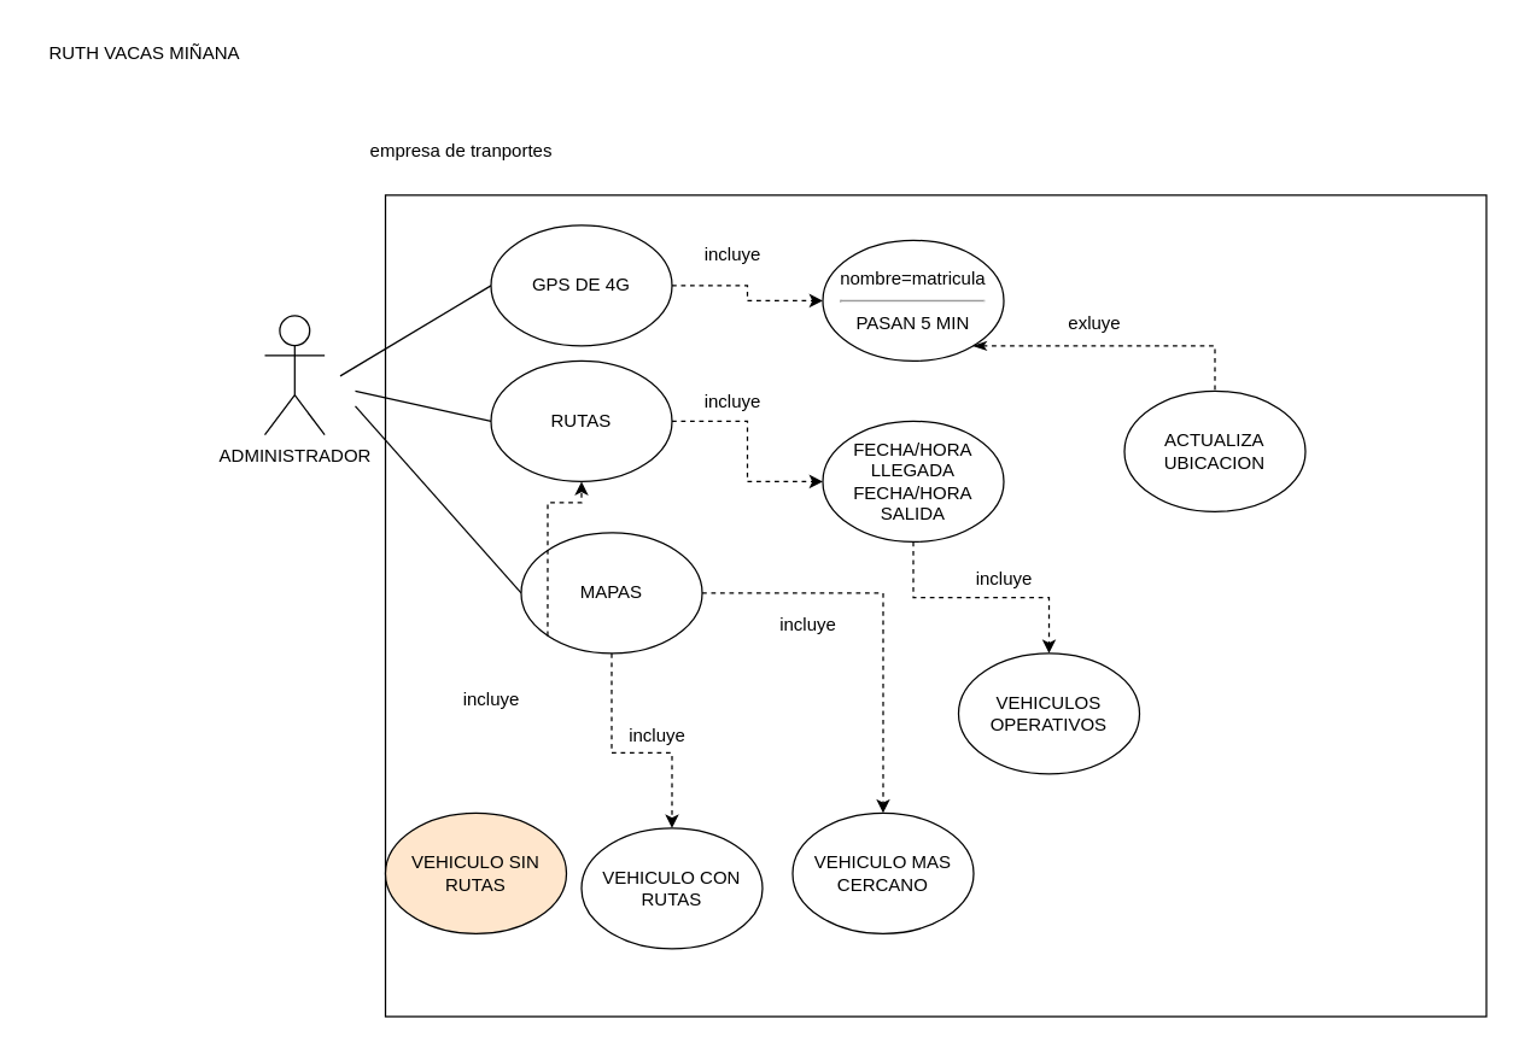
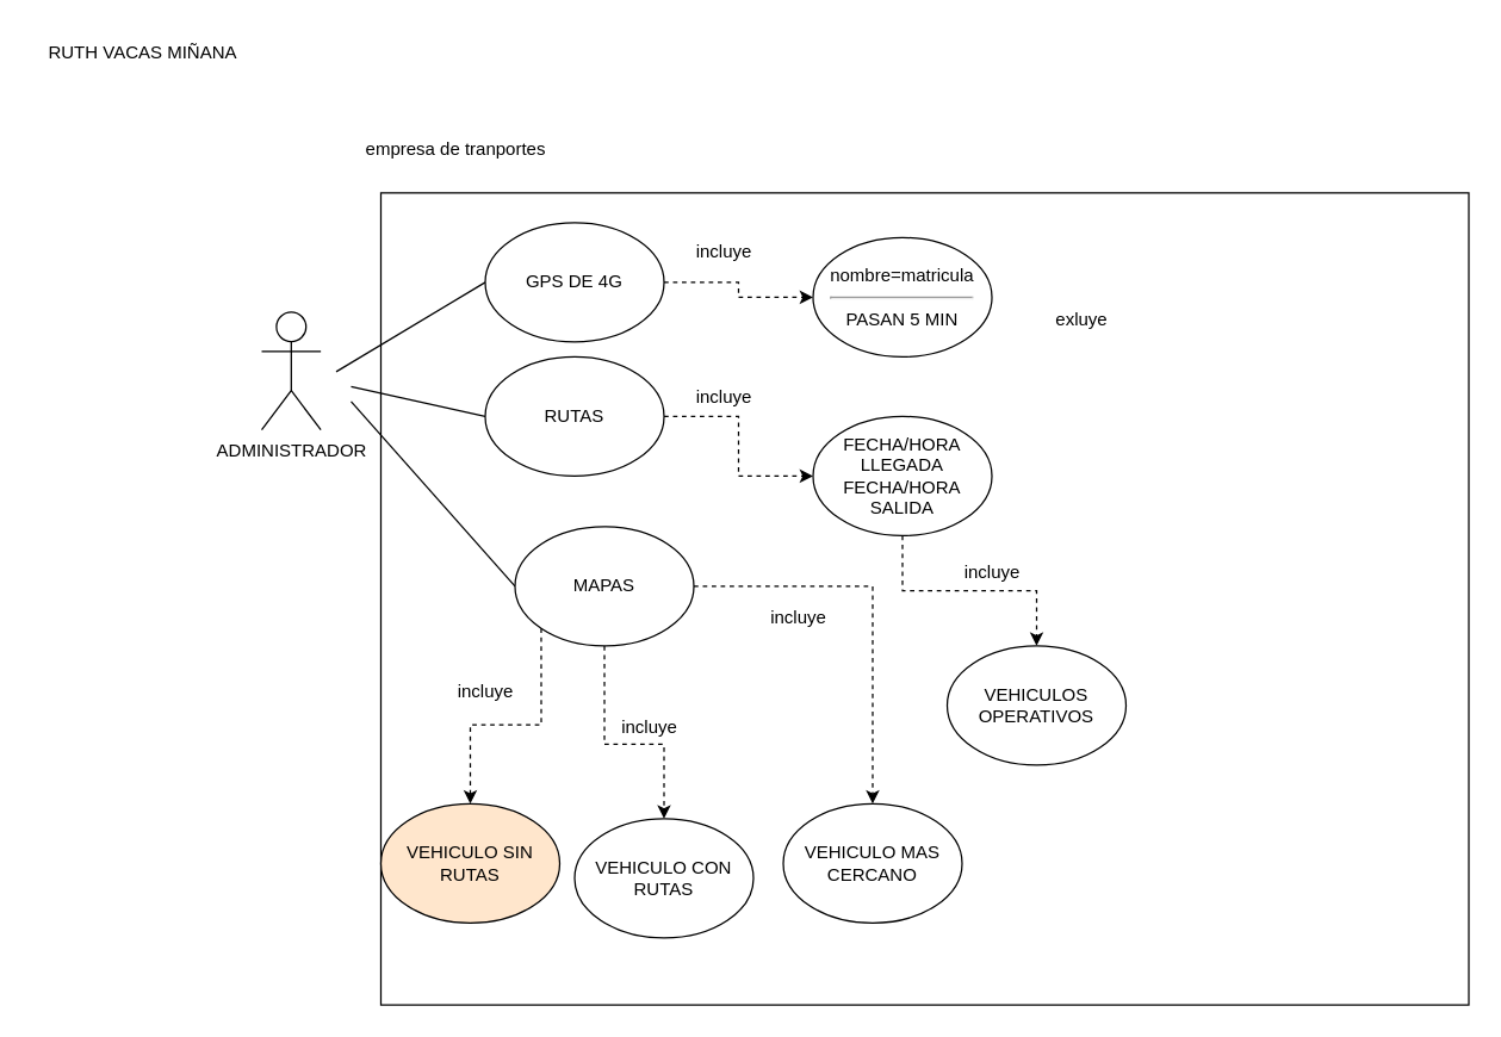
  <mxCell id="0" />
  <mxCell id="1" parent="0" />
  <mxCell id="2" value="RUTH VACAS MIÑANA" style="text;html=1;align=center;verticalAlign=middle;resizable=0;points=[];autosize=1;strokeColor=none;fillColor=none;" vertex="1" parent="1"><mxGeometry x="20" y="20" width="150" height="30" as="geometry" /></mxCell>
  <mxCell id="3" value="" style="group" vertex="1" connectable="0" parent="1"><mxGeometry x="175" y="85" width="810" height="589" as="geometry" /></mxCell>
  <mxCell id="4" value="empresa de tranportes" style="text;html=1;align=center;verticalAlign=middle;resizable=0;points=[];autosize=1;strokeColor=none;fillColor=none;" vertex="1" parent="3"><mxGeometry x="59.997" width="140" height="30" as="geometry" /></mxCell>
  <mxCell id="5" value="" style="rounded=0;whiteSpace=wrap;html=1;fillColor=none;" vertex="1" parent="3"><mxGeometry x="80" y="44" width="730" height="545" as="geometry" /></mxCell>
  <mxCell id="6" value="ADMINISTRADOR" style="shape=umlActor;verticalLabelPosition=bottom;verticalAlign=top;html=1;outlineConnect=0;" vertex="1" parent="3"><mxGeometry y="124.0" width="39.7" height="79.03" as="geometry" /></mxCell>
  <mxCell id="7" value="" style="endArrow=none;html=1;rounded=0;entryX=0;entryY=0.5;entryDx=0;entryDy=0;" edge="1" parent="3" target="10"><mxGeometry width="50" height="50" relative="1" as="geometry"><mxPoint x="50" y="164" as="sourcePoint" /><mxPoint x="130" y="107.27" as="targetPoint" /></mxGeometry></mxCell>
  <mxCell id="8" value="" style="endArrow=none;html=1;rounded=0;entryX=0;entryY=0.5;entryDx=0;entryDy=0;" edge="1" parent="3" target="14"><mxGeometry width="50" height="50" relative="1" as="geometry"><mxPoint x="60" y="174" as="sourcePoint" /><mxPoint x="155" y="172.3" as="targetPoint" /></mxGeometry></mxCell>
  <mxCell id="9" value="" style="endArrow=none;html=1;rounded=0;entryX=0;entryY=0.5;entryDx=0;entryDy=0;" edge="1" parent="3" target="23"><mxGeometry width="50" height="50" relative="1" as="geometry"><mxPoint x="60" y="184" as="sourcePoint" /><mxPoint x="155" y="265.52" as="targetPoint" /></mxGeometry></mxCell>
  <mxCell id="10" value="GPS DE 4G" style="ellipse;whiteSpace=wrap;html=1;" vertex="1" parent="3"><mxGeometry x="150" y="64" width="120" height="80" as="geometry" /></mxCell>
  <mxCell id="11" value="nombre=matricula&lt;br&gt;&lt;hr&gt;PASAN 5 MIN" style="ellipse;whiteSpace=wrap;html=1;" vertex="1" parent="3"><mxGeometry x="370" y="74" width="120" height="80" as="geometry" /></mxCell>
  <mxCell id="12" style="edgeStyle=orthogonalEdgeStyle;rounded=0;orthogonalLoop=1;jettySize=auto;html=1;dashed=1;" edge="1" parent="3" source="10" target="11"><mxGeometry relative="1" as="geometry"><mxPoint x="370" y="124" as="targetPoint" /></mxGeometry></mxCell>
  <mxCell id="13" value="incluye" style="text;html=1;align=center;verticalAlign=middle;resizable=0;points=[];autosize=1;strokeColor=none;fillColor=none;" vertex="1" parent="3"><mxGeometry x="280" y="69" width="60" height="30" as="geometry" /></mxCell>
  <mxCell id="14" value="RUTAS" style="ellipse;whiteSpace=wrap;html=1;" vertex="1" parent="3"><mxGeometry x="150" y="154" width="120" height="80" as="geometry" /></mxCell>
  <mxCell id="15" value="FECHA/HORA LLEGADA&lt;br&gt;FECHA/HORA SALIDA" style="ellipse;whiteSpace=wrap;html=1;" vertex="1" parent="3"><mxGeometry x="370" y="194" width="120" height="80" as="geometry" /></mxCell>
  <mxCell id="16" style="edgeStyle=orthogonalEdgeStyle;rounded=0;orthogonalLoop=1;jettySize=auto;html=1;dashed=1;entryX=0;entryY=0.5;entryDx=0;entryDy=0;" edge="1" parent="3" source="14" target="15"><mxGeometry relative="1" as="geometry"><mxPoint x="380" y="234" as="targetPoint" /></mxGeometry></mxCell>
  <mxCell id="17" value="incluye" style="text;html=1;align=center;verticalAlign=middle;resizable=0;points=[];autosize=1;strokeColor=none;fillColor=none;" vertex="1" parent="3"><mxGeometry x="280" y="166" width="60" height="30" as="geometry" /></mxCell>
  <mxCell id="18" value="VEHICULOS OPERATIVOS" style="ellipse;whiteSpace=wrap;html=1;" vertex="1" parent="3"><mxGeometry x="460" y="348" width="120" height="80" as="geometry" /></mxCell>
  <mxCell id="19" style="edgeStyle=orthogonalEdgeStyle;rounded=0;orthogonalLoop=1;jettySize=auto;html=1;dashed=1;entryX=0.5;entryY=0;entryDx=0;entryDy=0;" edge="1" parent="3" source="15" target="18"><mxGeometry relative="1" as="geometry"><mxPoint x="530" y="324" as="targetPoint" /></mxGeometry></mxCell>
  <mxCell id="20" value="incluye" style="text;html=1;align=center;verticalAlign=middle;resizable=0;points=[];autosize=1;strokeColor=none;fillColor=none;" vertex="1" parent="3"><mxGeometry x="460" y="284" width="60" height="30" as="geometry" /></mxCell>
- <mxCell id="21" value="ACTUALIZA UBICACION" style="ellipse;whiteSpace=wrap;html=1;" vertex="1" parent="3"><mxGeometry x="570" y="174" width="120" height="80" as="geometry" /></mxCell>
- <mxCell id="22" style="edgeStyle=orthogonalEdgeStyle;rounded=0;orthogonalLoop=1;jettySize=auto;html=1;dashed=1;entryX=0.5;entryY=0;entryDx=0;entryDy=0;startArrow=classicThin;startFill=1;endArrow=none;endFill=0;" edge="1" parent="3" source="11" target="21"><mxGeometry relative="1" as="geometry"><mxPoint x="630" y="164" as="targetPoint" /><Array as="points"><mxPoint x="460" y="144" /><mxPoint x="630" y="144" /></Array></mxGeometry></mxCell>
  <mxCell id="23" value="MAPAS" style="ellipse;whiteSpace=wrap;html=1;" vertex="1" parent="3"><mxGeometry x="170" y="268" width="120" height="80" as="geometry" /></mxCell>
  <mxCell id="24" value="VEHICULO MAS CERCANO" style="ellipse;whiteSpace=wrap;html=1;" vertex="1" parent="3"><mxGeometry x="350" y="454" width="120" height="80" as="geometry" /></mxCell>
  <mxCell id="25" style="edgeStyle=orthogonalEdgeStyle;rounded=0;orthogonalLoop=1;jettySize=auto;html=1;dashed=1;startArrow=none;startFill=0;endArrow=classic;endFill=1;entryX=0.5;entryY=0;entryDx=0;entryDy=0;" edge="1" parent="3" source="23" target="24"><mxGeometry relative="1" as="geometry"><mxPoint x="360" y="444" as="targetPoint" /></mxGeometry></mxCell>
  <mxCell id="26" value="VEHICULO CON RUTAS" style="ellipse;whiteSpace=wrap;html=1;" vertex="1" parent="3"><mxGeometry x="210" y="464" width="120" height="80" as="geometry" /></mxCell>
  <mxCell id="27" style="edgeStyle=orthogonalEdgeStyle;rounded=0;orthogonalLoop=1;jettySize=auto;html=1;exitX=0.5;exitY=1;exitDx=0;exitDy=0;dashed=1;startArrow=none;startFill=0;endArrow=classic;endFill=1;entryX=0.5;entryY=0;entryDx=0;entryDy=0;" edge="1" parent="3" source="23" target="26"><mxGeometry relative="1" as="geometry"><mxPoint x="200" y="464" as="targetPoint" /><Array as="points"><mxPoint x="230" y="414" /><mxPoint x="270" y="414" /></Array></mxGeometry></mxCell>
  <mxCell id="28" value="VEHICULO SIN RUTAS" style="ellipse;whiteSpace=wrap;html=1;fillColor=#ffe6cc;" vertex="1" parent="3"><mxGeometry x="80" y="454" width="120" height="80" as="geometry" /></mxCell>
- <mxCell id="29" style="edgeStyle=orthogonalEdgeStyle;rounded=0;orthogonalLoop=1;jettySize=auto;html=1;exitX=0;exitY=1;exitDx=0;exitDy=0;dashed=1;startArrow=none;startFill=0;endArrow=classic;endFill=1;" edge="1" parent="3" source="23" target="14"><mxGeometry relative="1" as="geometry" /></mxCell>
+ <mxCell id="29" style="edgeStyle=orthogonalEdgeStyle;rounded=0;orthogonalLoop=1;jettySize=auto;html=1;exitX=0;exitY=1;exitDx=0;exitDy=0;entryX=0.5;entryY=0;entryDx=0;entryDy=0;dashed=1;startArrow=none;startFill=0;endArrow=classic;endFill=1;" edge="1" parent="3" source="23" target="28"><mxGeometry relative="1" as="geometry" /></mxCell>
  <mxCell id="30" value="incluye" style="text;html=1;align=center;verticalAlign=middle;resizable=0;points=[];autosize=1;strokeColor=none;fillColor=none;" vertex="1" parent="3"><mxGeometry x="330" y="314" width="60" height="30" as="geometry" /></mxCell>
  <mxCell id="31" value="incluye" style="text;html=1;align=center;verticalAlign=middle;resizable=0;points=[];autosize=1;strokeColor=none;fillColor=none;" vertex="1" parent="3"><mxGeometry x="120" y="364" width="60" height="30" as="geometry" /></mxCell>
  <mxCell id="32" value="incluye" style="text;html=1;align=center;verticalAlign=middle;resizable=0;points=[];autosize=1;strokeColor=none;fillColor=none;" vertex="1" parent="3"><mxGeometry x="230" y="388" width="60" height="30" as="geometry" /></mxCell>
  <mxCell id="33" value="exluye" style="text;html=1;align=center;verticalAlign=middle;resizable=0;points=[];autosize=1;strokeColor=none;fillColor=none;" vertex="1" parent="3"><mxGeometry x="520" y="114" width="60" height="30" as="geometry" /></mxCell>
